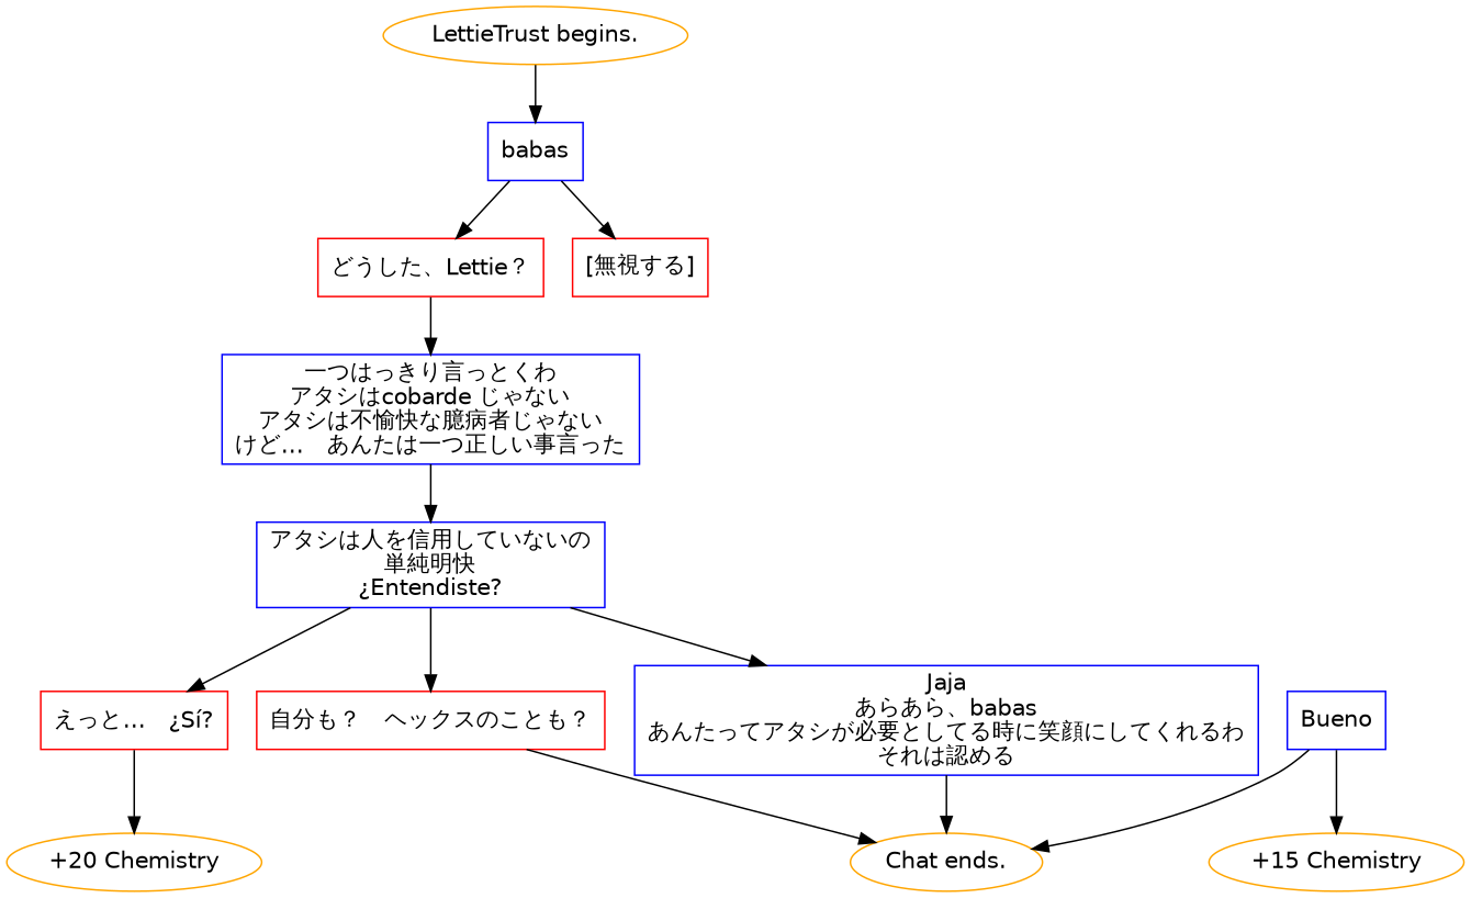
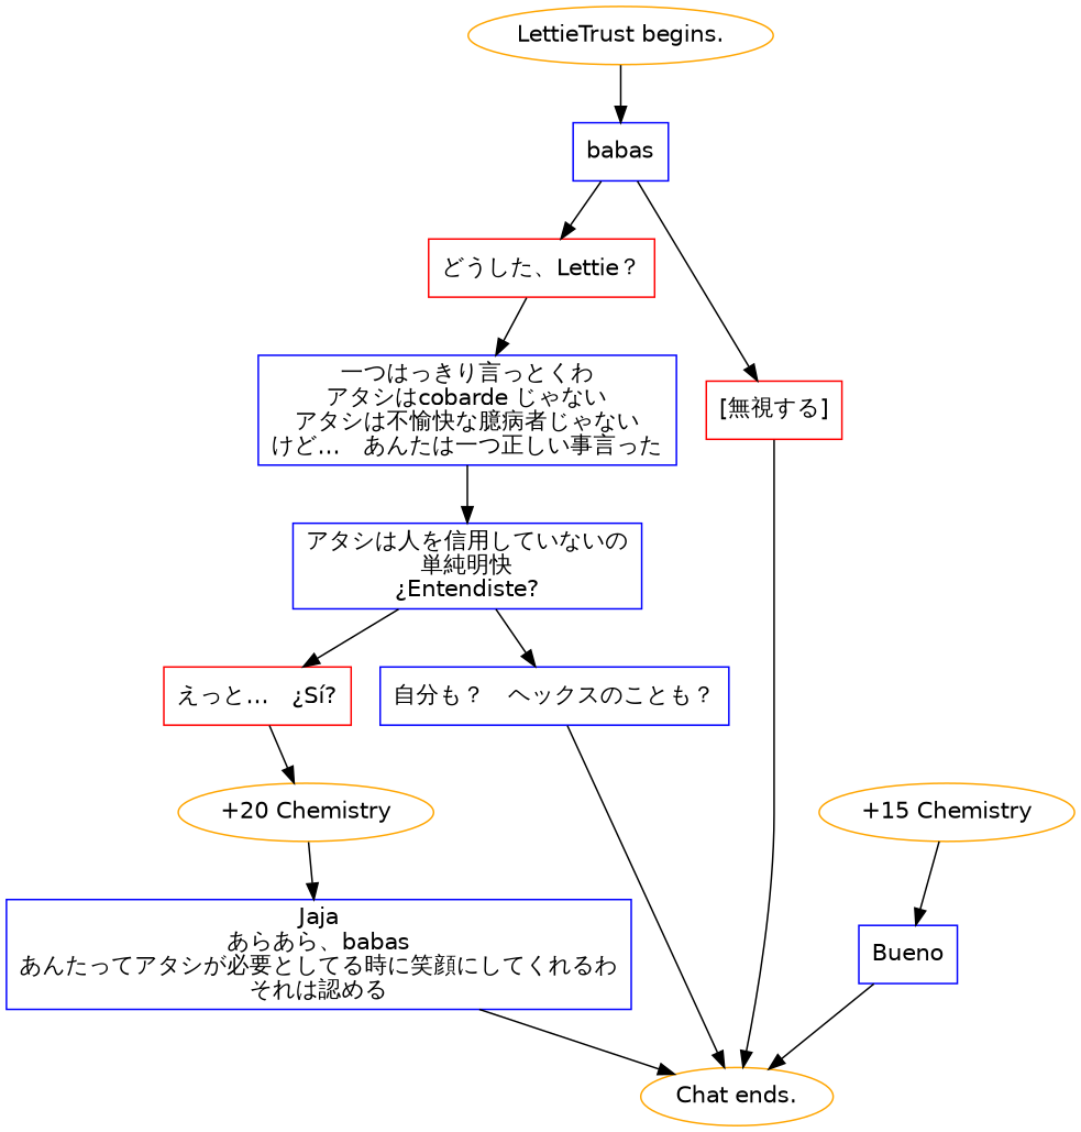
  digraph {
    fontname="DejaVu Sans"
    node [color=blue fontname="DejaVu Sans" shape=box]
    edge [fontname="DejaVu Sans"]
    "LettieTrust begins." [color=orange shape=""]
    n2 [label=babas]
    n3 [color=red label="どうした、Lettie？"]
    n4 [color=red label="[無視する]"]
    n5 [label="一つはっきり言っとくわ\nアタシはcobarde じゃない\nアタシは不愉快な臆病者じゃない\nけど…　あんたは一つ正しい事言った"]
    "Chat ends." [color=orange shape=""]
    n7 [label="アタシは人を信用していないの\n単純明快\n¿Entendiste?"]
    n8 [color=red label="えっと…　¿Sí?"]
-   n9 [color=red label="自分も？　ヘックスのことも？"]
+   n9 [label="自分も？　ヘックスのことも？"]
    n10 [color=orange label="+20 Chemistry" shape=""]
    n11 [label="Jaja\nあらあら、babas\nあんたってアタシが必要としてる時に笑顔にしてくれるわ\nそれは認める"]
    n12 [color=orange label="+15 Chemistry" shape=""]
    n13 [label=Bueno]
    "LettieTrust begins." -> n2
    n2 -> n3
    n2 -> n4
    n3 -> n5
+   n4 -> "Chat ends."
    n5 -> n7
    n7 -> n8
    n7 -> n9
    n8 -> n10
    n9 -> "Chat ends."
-   n7 -> n11
+   n10 -> n11
    n11 -> "Chat ends."
-   n13 -> n12
+   n12 -> n13
    n13 -> "Chat ends."
  }
